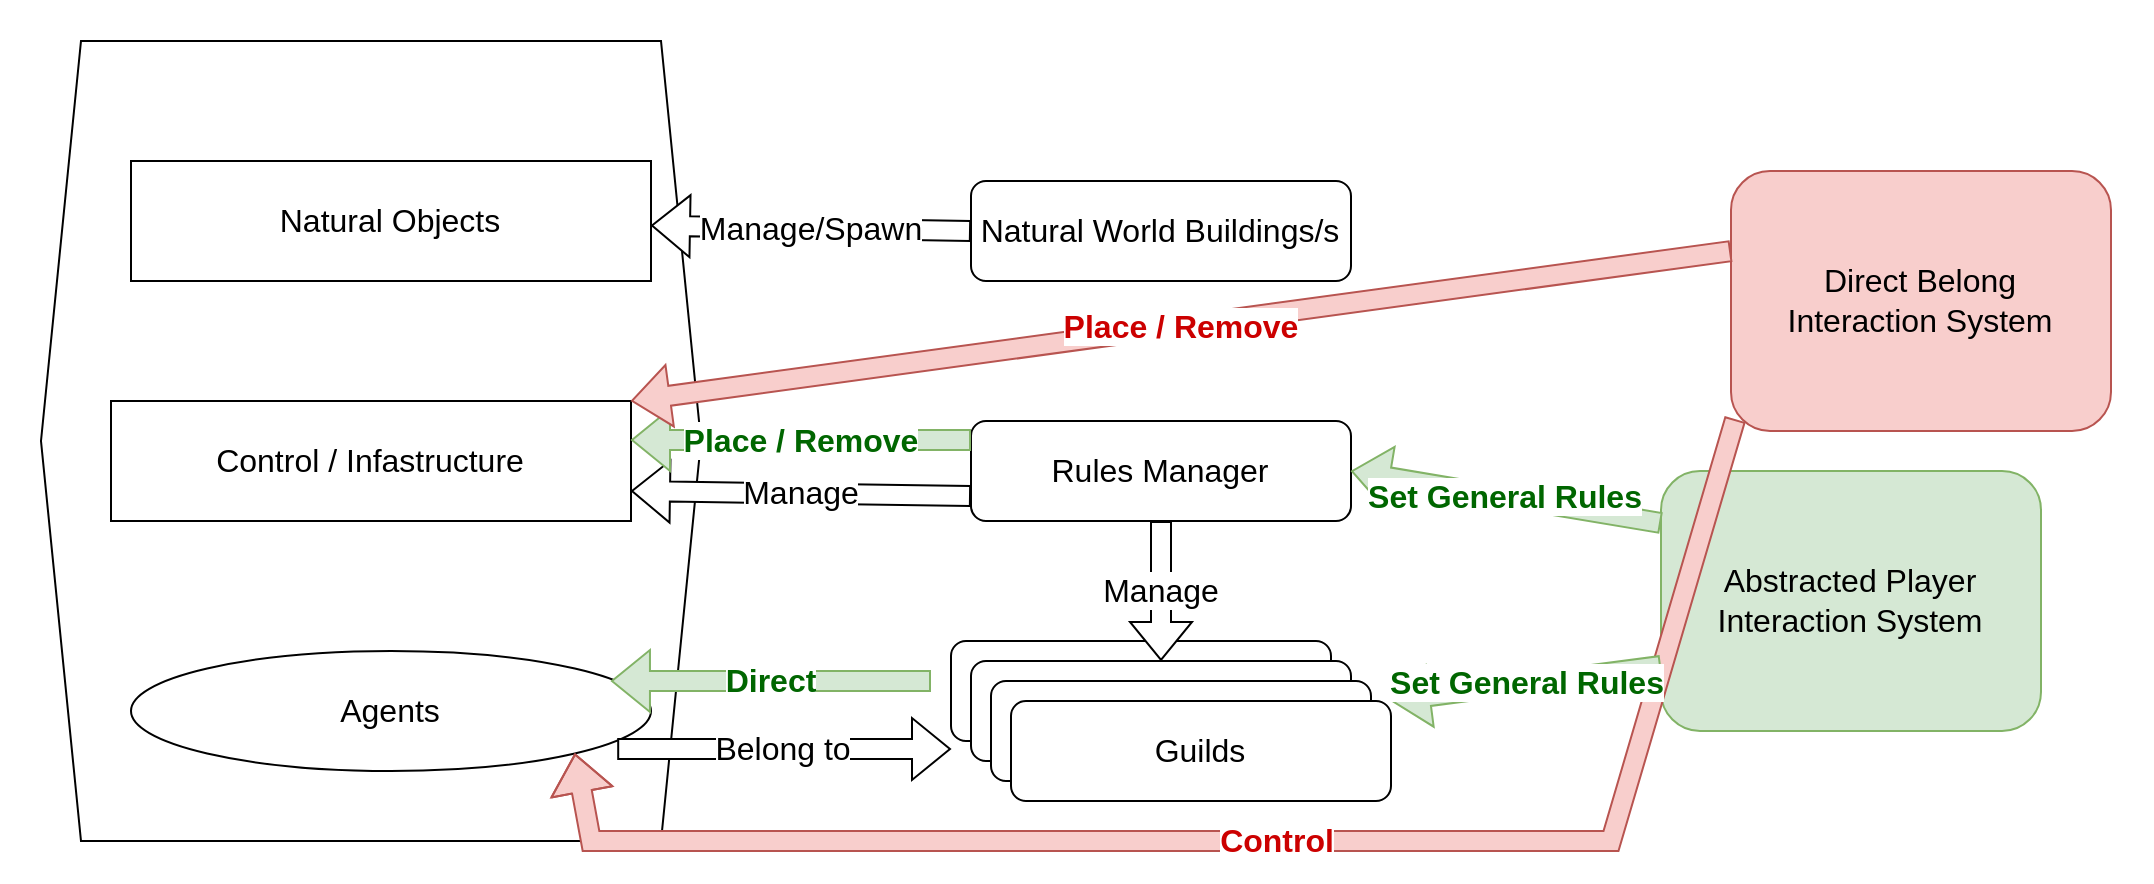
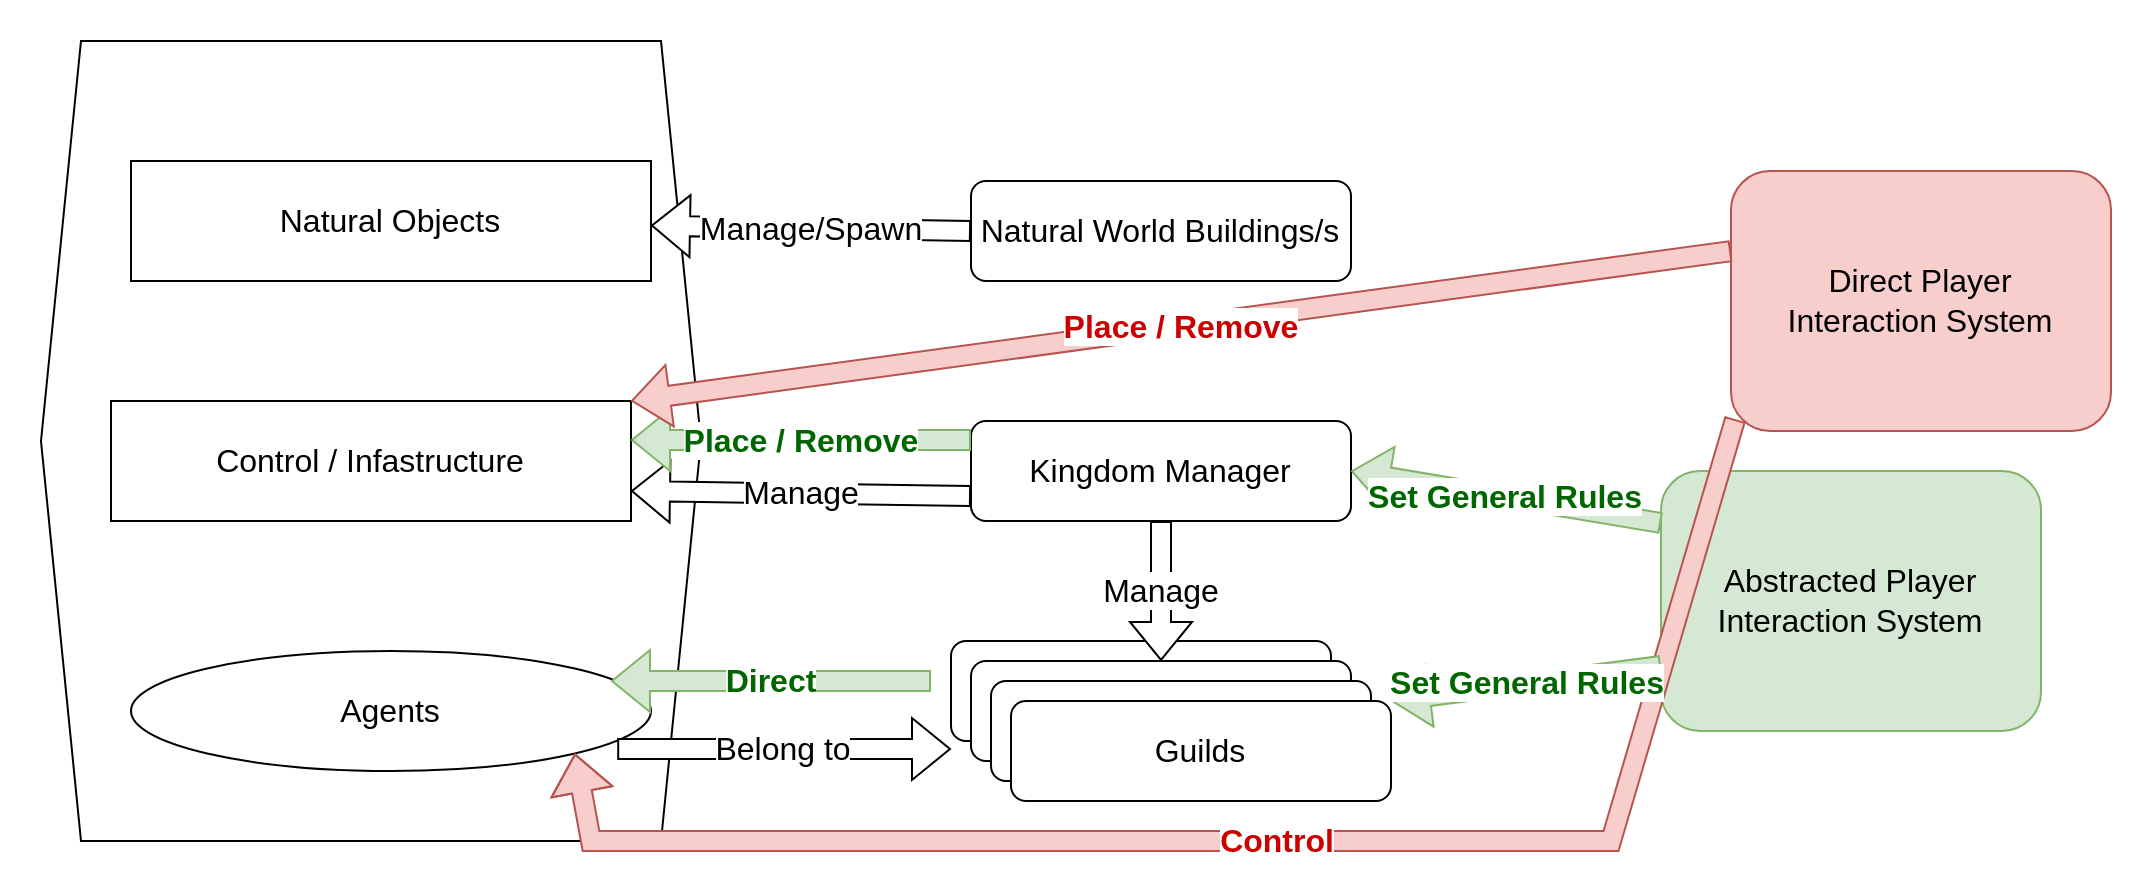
  <mxCell id="0" />
  <mxCell id="1" parent="0" />
  <mxCell id="2" value="" style="shape=hexagon;perimeter=hexagonPerimeter2;whiteSpace=wrap;html=1;fixedSize=1;fontSize=16;fillColor=none;" vertex="1" parent="1"><mxGeometry x="20" y="20" width="330" height="400" as="geometry" /></mxCell>
  <mxCell id="3" value="Natural World Buildings/s" style="rounded=1;whiteSpace=wrap;html=1;fontSize=16;" vertex="1" parent="1"><mxGeometry x="485" y="90" width="190" height="50" as="geometry" /></mxCell>
  <mxCell id="4" value="Guilds" style="rounded=1;whiteSpace=wrap;html=1;fontSize=16;" vertex="1" parent="1"><mxGeometry x="475" y="320" width="190" height="50" as="geometry" /></mxCell>
  <mxCell id="5" value="Natural Objects" style="rounded=0;whiteSpace=wrap;html=1;fontSize=16;" vertex="1" parent="1"><mxGeometry x="65" y="80" width="260" height="60" as="geometry" /></mxCell>
  <mxCell id="6" value="Control / Infastructure" style="rounded=0;whiteSpace=wrap;html=1;fontSize=16;" vertex="1" parent="1"><mxGeometry x="55" y="200" width="260" height="60" as="geometry" /></mxCell>
  <mxCell id="7" value="Agents" style="ellipse;whiteSpace=wrap;html=1;fontSize=16;" vertex="1" parent="1"><mxGeometry x="65" y="325" width="260" height="60" as="geometry" /></mxCell>
- <mxCell id="8" value="Rules Manager" style="rounded=1;whiteSpace=wrap;html=1;fontSize=16;" vertex="1" parent="1"><mxGeometry x="485" y="210" width="190" height="50" as="geometry" /></mxCell>
+ <mxCell id="8" value="Kingdom Manager" style="rounded=1;whiteSpace=wrap;html=1;fontSize=16;" vertex="1" parent="1"><mxGeometry x="485" y="210" width="190" height="50" as="geometry" /></mxCell>
  <mxCell id="9" value="" style="edgeStyle=orthogonalEdgeStyle;rounded=0;orthogonalLoop=1;jettySize=auto;html=1;fontSize=16;fillColor=default;" edge="1" parent="1" source="10" target="8"><mxGeometry relative="1" as="geometry" /></mxCell>
  <mxCell id="10" value="Guilds" style="rounded=1;whiteSpace=wrap;html=1;fontSize=16;" vertex="1" parent="1"><mxGeometry x="485" y="330" width="190" height="50" as="geometry" /></mxCell>
  <mxCell id="11" value="Guilds" style="rounded=1;whiteSpace=wrap;html=1;fontSize=16;" vertex="1" parent="1"><mxGeometry x="495" y="340" width="190" height="50" as="geometry" /></mxCell>
  <mxCell id="12" value="Guilds" style="rounded=1;whiteSpace=wrap;html=1;fontSize=16;" vertex="1" parent="1"><mxGeometry x="505" y="350" width="190" height="50" as="geometry" /></mxCell>
  <mxCell id="13" value="Manage/Spawn" style="shape=flexArrow;endArrow=classic;html=1;rounded=0;fontSize=16;exitX=0;exitY=0.5;exitDx=0;exitDy=0;fillColor=default;" edge="1" parent="1" source="3" target="5"><mxGeometry width="50" height="50" relative="1" as="geometry"><mxPoint x="425" y="110" as="sourcePoint" /><mxPoint x="365" y="70" as="targetPoint" /></mxGeometry></mxCell>
  <mxCell id="14" value="Belong to" style="shape=flexArrow;endArrow=classic;html=1;rounded=0;fontSize=16;exitX=0.935;exitY=0.817;exitDx=0;exitDy=0;fillColor=default;exitPerimeter=0;" edge="1" parent="1" source="7"><mxGeometry width="50" height="50" relative="1" as="geometry"><mxPoint x="385" y="345" as="sourcePoint" /><mxPoint x="475" y="374" as="targetPoint" /></mxGeometry></mxCell>
  <mxCell id="15" value="Manage" style="shape=flexArrow;endArrow=classic;html=1;rounded=0;fontSize=16;exitX=0;exitY=0.75;exitDx=0;exitDy=0;fillColor=default;entryX=1;entryY=0.75;entryDx=0;entryDy=0;" edge="1" parent="1" source="8" target="6"><mxGeometry width="50" height="50" relative="1" as="geometry"><mxPoint x="455" y="145" as="sourcePoint" /><mxPoint x="325" y="142.5" as="targetPoint" /></mxGeometry></mxCell>
  <mxCell id="16" value="Manage" style="shape=flexArrow;endArrow=classic;html=1;rounded=0;fontSize=16;fillColor=default;exitX=0.5;exitY=1;exitDx=0;exitDy=0;entryX=0.5;entryY=0;entryDx=0;entryDy=0;" edge="1" parent="1" source="8" target="10"><mxGeometry width="50" height="50" relative="1" as="geometry"><mxPoint x="735" y="280" as="sourcePoint" /><mxPoint x="585" y="320" as="targetPoint" /></mxGeometry></mxCell>
  <mxCell id="17" value="Direct" style="shape=flexArrow;endArrow=classic;html=1;rounded=0;fontSize=16;fillColor=#d5e8d4;entryX=0.923;entryY=0.25;entryDx=0;entryDy=0;entryPerimeter=0;strokeColor=#82b366;fontColor=#006600;fontStyle=1" edge="1" parent="1" target="7"><mxGeometry width="50" height="50" relative="1" as="geometry"><mxPoint x="465" y="340" as="sourcePoint" /><mxPoint x="575" y="280" as="targetPoint" /></mxGeometry></mxCell>
  <mxCell id="18" value="Place / Remove" style="shape=flexArrow;endArrow=classic;html=1;rounded=0;fontSize=16;fillColor=#d5e8d4;entryX=0.923;entryY=0.25;entryDx=0;entryDy=0;entryPerimeter=0;strokeColor=#82b366;fontColor=#006600;fontStyle=1" edge="1" parent="1"><mxGeometry width="50" height="50" relative="1" as="geometry"><mxPoint x="485.02" y="219.5" as="sourcePoint" /><mxPoint x="315" y="219.5" as="targetPoint" /></mxGeometry></mxCell>
  <mxCell id="19" value="&lt;div&gt;Abstracted Player&lt;/div&gt;&lt;div&gt;Interaction System&lt;br&gt;&lt;/div&gt;" style="rounded=1;whiteSpace=wrap;html=1;fontSize=16;fillColor=#d5e8d4;strokeColor=#82b366;" vertex="1" parent="1"><mxGeometry x="830" y="235" width="190" height="130" as="geometry" /></mxCell>
- <mxCell id="20" value="&lt;div&gt;Direct Belong&lt;/div&gt;&lt;div&gt;Interaction System&lt;br&gt;&lt;/div&gt;" style="rounded=1;whiteSpace=wrap;html=1;fontSize=16;fillColor=#f8cecc;strokeColor=#b85450;" vertex="1" parent="1"><mxGeometry x="865" y="85" width="190" height="130" as="geometry" /></mxCell>
+ <mxCell id="20" value="&lt;div&gt;Direct Player&lt;/div&gt;&lt;div&gt;Interaction System&lt;br&gt;&lt;/div&gt;" style="rounded=1;whiteSpace=wrap;html=1;fontSize=16;fillColor=#f8cecc;strokeColor=#b85450;" vertex="1" parent="1"><mxGeometry x="865" y="85" width="190" height="130" as="geometry" /></mxCell>
  <mxCell id="21" value="Control" style="shape=flexArrow;endArrow=classic;html=1;rounded=0;fontSize=16;fillColor=#f8cecc;strokeColor=#b85450;fontColor=#CC0000;fontStyle=1;exitX=0.011;exitY=0.954;exitDx=0;exitDy=0;exitPerimeter=0;entryX=1;entryY=1;entryDx=0;entryDy=0;" edge="1" parent="1" source="20" target="7"><mxGeometry width="50" height="50" relative="1" as="geometry"><mxPoint x="875" y="135.04" as="sourcePoint" /><mxPoint x="265" y="390" as="targetPoint" /><Array as="points"><mxPoint x="805" y="420" /><mxPoint x="295" y="420" /></Array></mxGeometry></mxCell>
  <mxCell id="22" value="Set General Rules" style="shape=flexArrow;endArrow=classic;html=1;rounded=0;fontSize=16;fillColor=#d5e8d4;entryX=1;entryY=0.5;entryDx=0;entryDy=0;strokeColor=#82b366;fontColor=#006600;fontStyle=1;exitX=0;exitY=0.2;exitDx=0;exitDy=0;exitPerimeter=0;" edge="1" parent="1" source="19" target="8"><mxGeometry width="50" height="50" relative="1" as="geometry"><mxPoint x="815.02" y="280" as="sourcePoint" /><mxPoint x="645" y="280" as="targetPoint" /></mxGeometry></mxCell>
  <mxCell id="23" value="Set General Rules" style="shape=flexArrow;endArrow=classic;html=1;rounded=0;fontSize=16;fillColor=#d5e8d4;entryX=1;entryY=0;entryDx=0;entryDy=0;strokeColor=#82b366;fontColor=#006600;fontStyle=1;exitX=0;exitY=0.75;exitDx=0;exitDy=0;" edge="1" parent="1" source="19" target="12"><mxGeometry width="50" height="50" relative="1" as="geometry"><mxPoint x="875" y="281" as="sourcePoint" /><mxPoint x="685" y="245" as="targetPoint" /></mxGeometry></mxCell>
  <mxCell id="24" value="Place / Remove" style="shape=flexArrow;endArrow=classic;html=1;rounded=0;fontSize=16;fillColor=#f8cecc;entryX=1;entryY=0;entryDx=0;entryDy=0;strokeColor=#b85450;fontColor=#CC0000;fontStyle=1;exitX=0;exitY=0.308;exitDx=0;exitDy=0;exitPerimeter=0;" edge="1" parent="1" source="20" target="6"><mxGeometry width="50" height="50" relative="1" as="geometry"><mxPoint x="575.02" y="170" as="sourcePoint" /><mxPoint x="405" y="170" as="targetPoint" /></mxGeometry></mxCell>
